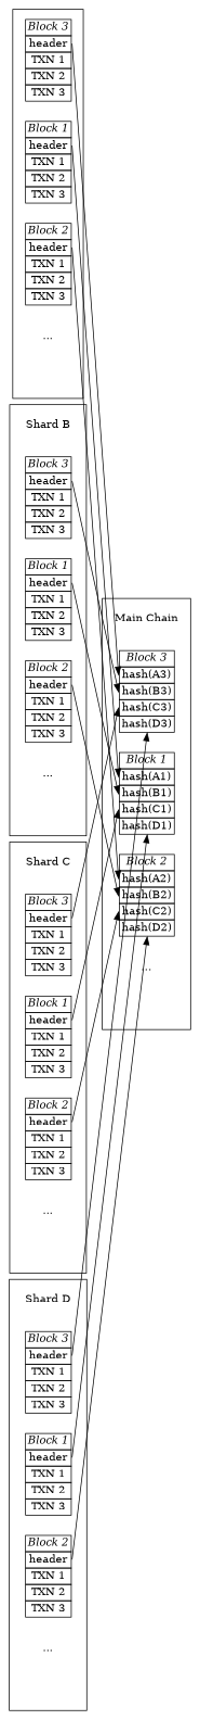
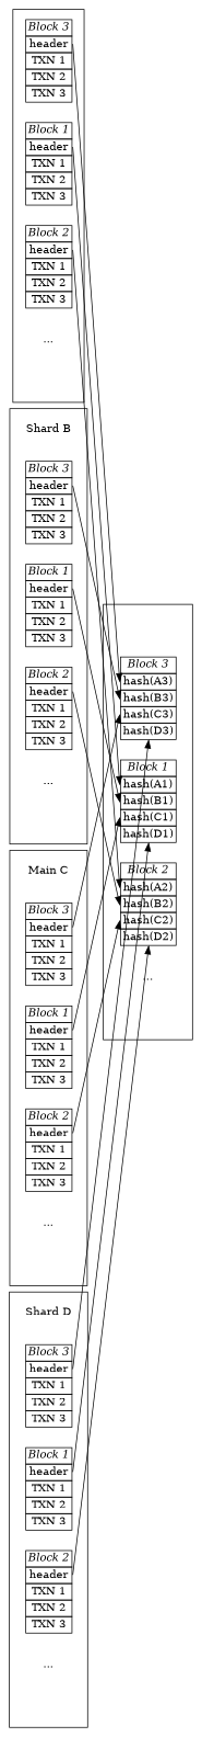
  digraph {
    rankdir=LR
    splines=false
    node [shape=plaintext]
-   n1 [label="Main Chain"]
    n2 [label=<<table border="0" cellborder="1" cellspacing="0">           <tr><td><i>Block 1</i></td></tr>           <tr><td port="hasha1">hash(A1)</td></tr>           <tr><td port="hashb1">hash(B1)</td></tr>           <tr><td port="hashc1">hash(C1)</td></tr>           <tr><td port="hashd1">hash(D1)</td></tr>         </table>>]
    n3 [label=<<table border="0" cellborder="1" cellspacing="0">           <tr><td><i>Block 2</i></td></tr>           <tr><td port="hasha2">hash(A2)</td></tr>           <tr><td port="hashb2">hash(B2)</td></tr>           <tr><td port="hashc2">hash(C2)</td></tr>           <tr><td port="hashd2">hash(D2)</td></tr>         </table>>]
    n4 [label=<<table border="0" cellborder="1" cellspacing="0">           <tr><td><i>Block 3</i></td></tr>           <tr><td port="hasha3">hash(A3)</td></tr>           <tr><td port="hashb3">hash(B3)</td></tr>           <tr><td port="hashc3">hash(C3)</td></tr>           <tr><td port="hashd3">hash(D3)</td></tr>         </table>>]
    n5 [label="..."]
    n6 [label=" "]
    n7 [label=<<table border="0" cellborder="1" cellspacing="0">           <tr><td><i>Block 1</i></td></tr>           <tr><td port="headera1">header</td></tr>           <tr><td>TXN 1</td></tr>           <tr><td>TXN 2</td></tr>           <tr><td>TXN 3</td></tr>         </table>>]
    n8 [label=<<table border="0" cellborder="1" cellspacing="0">           <tr><td><i>Block 2</i></td></tr>           <tr><td port="headera2">header</td></tr>           <tr><td>TXN 1</td></tr>           <tr><td>TXN 2</td></tr>           <tr><td>TXN 3</td></tr>         </table>>]
    n9 [label=<<table border="0" cellborder="1" cellspacing="0">           <tr><td><i>Block 3</i></td></tr>           <tr><td port="headera3">header</td></tr>           <tr><td>TXN 1</td></tr>           <tr><td>TXN 2</td></tr>           <tr><td>TXN 3</td></tr>         </table>>]
    n10 [label="..."]
    n11 [label=" "]
    n12 [label=" Shard B "]
    n13 [label=<<table border="0" cellborder="1" cellspacing="0">           <tr><td><i>Block 1</i></td></tr>           <tr><td port="headerb1">header</td></tr>           <tr><td>TXN 1</td></tr>           <tr><td>TXN 2</td></tr>           <tr><td>TXN 3</td></tr>         </table>>]
    n14 [label=<<table border="0" cellborder="1" cellspacing="0">           <tr><td><i>Block 2</i></td></tr>           <tr><td port="headerb2">header</td></tr>           <tr><td>TXN 1</td></tr>           <tr><td>TXN 2</td></tr>           <tr><td>TXN 3</td></tr>         </table>>]
    n15 [label=<<table border="0" cellborder="1" cellspacing="0">           <tr><td><i>Block 3</i></td></tr>           <tr><td port="headerb3">header</td></tr>           <tr><td>TXN 1</td></tr>           <tr><td>TXN 2</td></tr>           <tr><td>TXN 3</td></tr>         </table>>]
    n16 [label="..."]
    n17 [label=" "]
-   n18 [label=" Shard C "]
+   n18 [label="Main C"]
    n19 [label=<<table border="0" cellborder="1" cellspacing="0">           <tr><td><i>Block 1</i></td></tr>           <tr><td port="headerc1">header</td></tr>           <tr><td>TXN 1</td></tr>           <tr><td>TXN 2</td></tr>           <tr><td>TXN 3</td></tr>         </table>>]
    n20 [label=<<table border="0" cellborder="1" cellspacing="0">           <tr><td><i>Block 2</i></td></tr>           <tr><td port="headerc2">header</td></tr>           <tr><td>TXN 1</td></tr>           <tr><td>TXN 2</td></tr>           <tr><td>TXN 3</td></tr>         </table>>]
    n21 [label=<<table border="0" cellborder="1" cellspacing="0">           <tr><td><i>Block 3</i></td></tr>           <tr><td port="headerc3">header</td></tr>           <tr><td>TXN 1</td></tr>           <tr><td>TXN 2</td></tr>           <tr><td>TXN 3</td></tr>         </table>>]
    n22 [label="..."]
    n23 [label=" "]
    n24 [label=" Shard D "]
    n25 [label=<<table border="0" cellborder="1" cellspacing="0">           <tr><td><i>Block 1</i></td></tr>           <tr><td port="headerd1">header</td></tr>           <tr><td>TXN 1</td></tr>           <tr><td>TXN 2</td></tr>           <tr><td>TXN 3</td></tr>         </table>>]
    n26 [label=<<table border="0" cellborder="1" cellspacing="0">           <tr><td><i>Block 2</i></td></tr>           <tr><td port="headerd2">header</td></tr>           <tr><td>TXN 1</td></tr>           <tr><td>TXN 2</td></tr>           <tr><td>TXN 3</td></tr>         </table>>]
    n27 [label=<<table border="0" cellborder="1" cellspacing="0">           <tr><td><i>Block 3</i></td></tr>           <tr><td port="headerd3">header</td></tr>           <tr><td>TXN 1</td></tr>           <tr><td>TXN 2</td></tr>           <tr><td>TXN 3</td></tr>         </table>>]
    n28 [label="..."]
    n29 [label=" "]
    subgraph cluster_1 {
-     n1
      n2
      n3
      n4
      n5
      n6
    }
    subgraph cluster_2 {
      n7
      n8
      n9
      n10
      n11
    }
    subgraph cluster_3 {
      n12
      n13
      n14
      n15
      n16
      n17
    }
    subgraph cluster_4 {
      n18
      n19
      n20
      n21
      n22
      n23
    }
    subgraph cluster_5 {
      n24
      n25
      n26
      n27
      n28
      n29
    }
    n7 -> n2 [headport=hasha1 tailport=headera1]
    n8 -> n3 [headport=hasha2 tailport=headera2]
    n9 -> n4 [headport=hasha3 tailport=headera3]
    n13 -> n2 [headport=hashb1 tailport=headerb1]
    n14 -> n3 [headport=hashb2 tailport=headerb2]
    n15 -> n4 [headport=hashb3 tailport=headerb3]
    n19 -> n2 [headport=hashc1 tailport=headerc1]
    n20 -> n3 [headport=hashc2 tailport=headerc2]
    n21 -> n4 [headport=hashc3 tailport=headerc3]
    n25 -> n2 [headport=hashd1 tailport=headerd1]
    n26 -> n3 [headport=hashd2 tailport=headerd2]
    n27 -> n4 [headport=hashd3 tailport=headerd3]
  }
